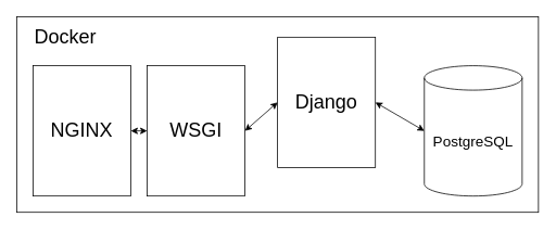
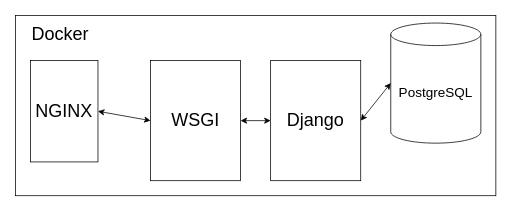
  <mxCell id="0" />
  <mxCell id="1" parent="0" />
  <mxCell id="2" value="" style="rounded=0;whiteSpace=wrap;html=1;fontSize=18;" parent="1" vertex="1"><mxGeometry x="20" y="20" width="640" height="240" as="geometry" /></mxCell>
- <mxCell id="3" value="&lt;font style=&quot;font-size: 24px&quot;&gt;NGINX&lt;br&gt;&lt;/font&gt;" style="rounded=0;whiteSpace=wrap;html=1;" parent="1" vertex="1"><mxGeometry x="40" y="80" width="120" height="160" as="geometry" /></mxCell>
- <mxCell id="4" value="&lt;font style=&quot;font-size: 24px&quot;&gt;WSGI&lt;/font&gt;" style="rounded=0;whiteSpace=wrap;html=1;" parent="1" vertex="1"><mxGeometry x="180" y="80" width="120" height="160" as="geometry" /></mxCell>
- <mxCell id="5" value="&lt;font style=&quot;font-size: 24px&quot;&gt;Django&lt;/font&gt;" style="rounded=0;whiteSpace=wrap;html=1;" parent="1" vertex="1"><mxGeometry x="340" y="45" width="120" height="160" as="geometry" /></mxCell>
+ <mxCell id="3" value="&lt;font style=&quot;font-size: 24px&quot;&gt;NGINX&lt;br&gt;&lt;/font&gt;" style="rounded=0;whiteSpace=wrap;html=1;" parent="1" vertex="1"><mxGeometry x="40" y="80" width="90" height="135" as="geometry" /></mxCell>
+ <mxCell id="4" value="&lt;font style=&quot;font-size: 24px&quot;&gt;WSGI&lt;/font&gt;" style="rounded=0;whiteSpace=wrap;html=1;" parent="1" vertex="1"><mxGeometry x="200" y="80" width="120" height="160" as="geometry" /></mxCell>
+ <mxCell id="5" value="&lt;font style=&quot;font-size: 24px&quot;&gt;Django&lt;/font&gt;" style="rounded=0;whiteSpace=wrap;html=1;" parent="1" vertex="1"><mxGeometry x="360" y="80" width="120" height="160" as="geometry" /></mxCell>
  <mxCell id="6" value="" style="endArrow=classic;startArrow=classic;html=1;rounded=0;fontSize=18;entryX=0;entryY=0.5;entryDx=0;entryDy=0;exitX=1;exitY=0.5;exitDx=0;exitDy=0;" parent="1" source="4" target="5" edge="1"><mxGeometry width="50" height="50" relative="1" as="geometry"><mxPoint x="360" y="180" as="sourcePoint" /><mxPoint x="410" y="130" as="targetPoint" /></mxGeometry></mxCell>
  <mxCell id="7" value="" style="endArrow=classic;startArrow=classic;html=1;rounded=0;fontSize=18;entryX=0;entryY=0.5;entryDx=0;entryDy=0;exitX=1;exitY=0.5;exitDx=0;exitDy=0;" parent="1" source="3" target="4" edge="1"><mxGeometry width="50" height="50" relative="1" as="geometry"><mxPoint x="160" y="160" as="sourcePoint" /><mxPoint x="240" y="159.5" as="targetPoint" /></mxGeometry></mxCell>
- <mxCell id="8" value="PostgreSQL" style="shape=cylinder3;whiteSpace=wrap;html=1;boundedLbl=1;backgroundOutline=1;size=15;fontSize=18;" parent="1" vertex="1"><mxGeometry x="520" y="80" width="120" height="160" as="geometry" /></mxCell>
+ <mxCell id="8" value="PostgreSQL" style="shape=cylinder3;whiteSpace=wrap;html=1;boundedLbl=1;backgroundOutline=1;size=15;fontSize=18;" parent="1" vertex="1"><mxGeometry x="520" y="30" width="120" height="160" as="geometry" /></mxCell>
  <mxCell id="9" value="" style="endArrow=classic;startArrow=classic;html=1;rounded=0;fontSize=18;entryX=0;entryY=0.5;entryDx=0;entryDy=0;entryPerimeter=0;exitX=1;exitY=0.5;exitDx=0;exitDy=0;" parent="1" source="5" target="8" edge="1"><mxGeometry width="50" height="50" relative="1" as="geometry"><mxPoint x="310" y="270" as="sourcePoint" /><mxPoint x="360" y="220" as="targetPoint" /></mxGeometry></mxCell>
  <mxCell id="10" value="&lt;font style=&quot;font-size: 24px&quot;&gt;Docker&lt;/font&gt;" style="text;html=1;strokeColor=none;fillColor=none;align=center;verticalAlign=middle;whiteSpace=wrap;rounded=0;fontSize=18;" parent="1" vertex="1"><mxGeometry x="50" y="30" width="60" height="30" as="geometry" /></mxCell>
